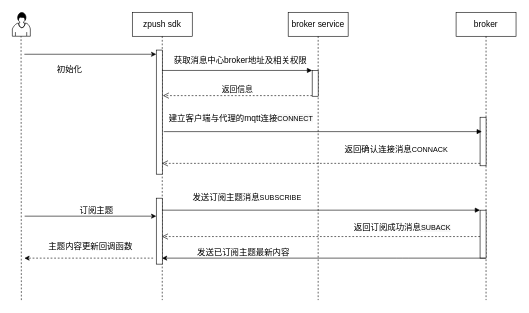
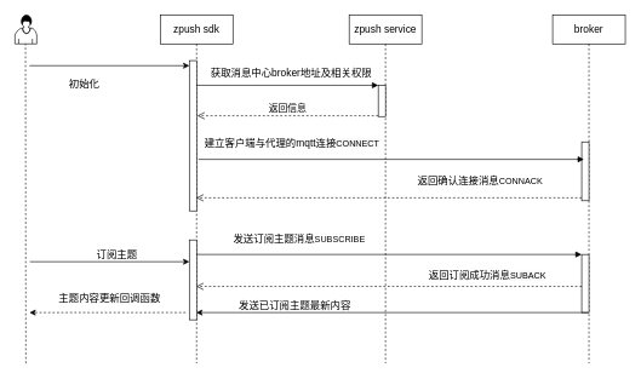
  <mxCell id="0" />
  <mxCell id="1" parent="0" />
- <mxCell id="2" value="&lt;font style=&quot;font-size: 14px&quot;&gt;broker service&lt;/font&gt;" style="shape=umlLifeline;perimeter=lifelinePerimeter;whiteSpace=wrap;html=1;container=1;collapsible=0;recursiveResize=0;outlineConnect=0;" vertex="1" parent="1"><mxGeometry x="480" y="20" width="100" height="480" as="geometry" /></mxCell>
+ <mxCell id="2" value="&lt;font style=&quot;font-size: 14px&quot;&gt;zpush service&lt;/font&gt;" style="shape=umlLifeline;perimeter=lifelinePerimeter;whiteSpace=wrap;html=1;container=1;collapsible=0;recursiveResize=0;outlineConnect=0;" vertex="1" parent="1"><mxGeometry x="480" y="20" width="100" height="480" as="geometry" /></mxCell>
  <mxCell id="3" value="&lt;font style=&quot;font-size: 14px&quot;&gt;broker&lt;/font&gt;" style="shape=umlLifeline;perimeter=lifelinePerimeter;whiteSpace=wrap;html=1;container=1;collapsible=0;recursiveResize=0;outlineConnect=0;" vertex="1" parent="1"><mxGeometry x="760" y="20" width="100" height="480" as="geometry" /></mxCell>
  <mxCell id="4" value="" style="html=1;points=[];perimeter=orthogonalPerimeter;fontSize=14;" vertex="1" parent="3"><mxGeometry x="40" y="175" width="10" height="81" as="geometry" /></mxCell>
  <mxCell id="5" value="" style="shape=mxgraph.bpmn.user_task;html=1;outlineConnect=0;fontSize=14;" vertex="1" parent="1"><mxGeometry x="20" y="20" width="30" height="40" as="geometry" /></mxCell>
  <mxCell id="6" value="&lt;span style=&quot;font-size: 13px ; text-align: left&quot;&gt;返回信息&lt;/span&gt;" style="html=1;verticalAlign=bottom;endArrow=open;dashed=1;endSize=8;fontSize=14;entryX=1.1;entryY=0.309;entryDx=0;entryDy=0;entryPerimeter=0;" edge="1" parent="1"><mxGeometry relative="1" as="geometry"><mxPoint x="520" y="158.963" as="sourcePoint" /><mxPoint x="271" y="158.963" as="targetPoint" /></mxGeometry></mxCell>
  <mxCell id="7" value="" style="endArrow=none;dashed=1;html=1;fontSize=14;" edge="1" parent="1"><mxGeometry width="50" height="50" relative="1" as="geometry"><mxPoint x="35" y="500" as="sourcePoint" /><mxPoint x="34.5" y="60" as="targetPoint" /></mxGeometry></mxCell>
  <mxCell id="8" value="zpush sdk" style="shape=umlLifeline;perimeter=lifelinePerimeter;whiteSpace=wrap;html=1;container=1;collapsible=0;recursiveResize=0;outlineConnect=0;fontSize=14;" vertex="1" parent="1"><mxGeometry x="220" y="20" width="100" height="480" as="geometry" /></mxCell>
  <mxCell id="9" value="" style="html=1;points=[];perimeter=orthogonalPerimeter;fontSize=14;" vertex="1" parent="1"><mxGeometry x="260" y="83" width="10" height="207" as="geometry" /></mxCell>
  <mxCell id="10" value="" style="html=1;points=[];perimeter=orthogonalPerimeter;fontSize=14;" vertex="1" parent="1"><mxGeometry x="520" y="117" width="10" height="43" as="geometry" /></mxCell>
  <mxCell id="11" value="" style="html=1;verticalAlign=bottom;endArrow=block;entryX=0;entryY=0;fontSize=14;" edge="1" target="10" parent="1" source="8"><mxGeometry relative="1" as="geometry"><mxPoint x="450" y="130" as="sourcePoint" /></mxGeometry></mxCell>
  <mxCell id="12" value="获取消息中心broker地址及相关权限" style="text;html=1;align=center;verticalAlign=middle;resizable=0;points=[];autosize=1;fontSize=14;" vertex="1" parent="1"><mxGeometry x="280" y="90" width="240" height="20" as="geometry" /></mxCell>
  <mxCell id="13" value="" style="endArrow=classic;html=1;strokeColor=#000000;fontSize=14;" edge="1" parent="1"><mxGeometry width="50" height="50" relative="1" as="geometry"><mxPoint x="40" y="90" as="sourcePoint" /><mxPoint x="260" y="90" as="targetPoint" /></mxGeometry></mxCell>
  <mxCell id="14" value="初始化" style="text;html=1;align=center;verticalAlign=middle;resizable=0;points=[];autosize=1;fontSize=14;" vertex="1" parent="1"><mxGeometry x="85" y="105" width="60" height="20" as="geometry" /></mxCell>
  <mxCell id="15" value="建立客户端与代理的mqtt连接&lt;span style=&quot;font-family: &amp;#34;verdana&amp;#34; , &amp;#34;arial&amp;#34; , &amp;#34;helvetica&amp;#34; , sans-serif ; font-size: 12px ; background-color: rgb(248 , 248 , 248)&quot;&gt;CONNECT&lt;/span&gt;" style="html=1;verticalAlign=bottom;endArrow=block;entryX=0;entryY=0;fontSize=14;" edge="1" parent="1"><mxGeometry x="-0.519" y="12" relative="1" as="geometry"><mxPoint x="272.5" y="219" as="sourcePoint" /><mxPoint x="803" y="219" as="targetPoint" /><mxPoint as="offset" /></mxGeometry></mxCell>
  <mxCell id="16" value="返回确认连接消息&lt;span style=&quot;font-family: &amp;#34;verdana&amp;#34; , &amp;#34;arial&amp;#34; , &amp;#34;helvetica&amp;#34; , sans-serif ; font-size: 12px&quot;&gt;CONNACK&lt;/span&gt;" style="html=1;verticalAlign=bottom;endArrow=open;dashed=1;endSize=8;exitX=0;exitY=0.95;fontSize=14;" edge="1" source="4" parent="1" target="8"><mxGeometry x="-0.472" y="-12" relative="1" as="geometry"><mxPoint x="730" y="255" as="targetPoint" /><mxPoint as="offset" /></mxGeometry></mxCell>
  <mxCell id="17" value="" style="endArrow=classic;html=1;strokeColor=#000000;fontSize=14;" edge="1" parent="1"><mxGeometry width="50" height="50" relative="1" as="geometry"><mxPoint x="40.5" y="360" as="sourcePoint" /><mxPoint x="260" y="360" as="targetPoint" /></mxGeometry></mxCell>
  <mxCell id="18" value="" style="html=1;points=[];perimeter=orthogonalPerimeter;fontSize=14;" vertex="1" parent="1"><mxGeometry x="260" y="330" width="10" height="110" as="geometry" /></mxCell>
  <mxCell id="19" value="订阅主题" style="text;html=1;align=center;verticalAlign=middle;resizable=0;points=[];autosize=1;fontSize=14;" vertex="1" parent="1"><mxGeometry x="125" y="340" width="70" height="20" as="geometry" /></mxCell>
  <mxCell id="20" value="" style="html=1;points=[];perimeter=orthogonalPerimeter;fontSize=14;" vertex="1" parent="1"><mxGeometry x="800" y="350" width="10" height="80" as="geometry" /></mxCell>
  <mxCell id="21" value="发送订阅主题消息&lt;span style=&quot;font-family: &amp;#34;verdana&amp;#34; , &amp;#34;arial&amp;#34; , &amp;#34;helvetica&amp;#34; , sans-serif ; font-size: 12px&quot;&gt;SUBSCRIBE&lt;/span&gt;" style="html=1;verticalAlign=bottom;endArrow=block;entryX=0;entryY=0;strokeColor=#000000;fontSize=14;" edge="1" target="20" parent="1" source="8"><mxGeometry x="-0.47" y="10" relative="1" as="geometry"><mxPoint x="730" y="350" as="sourcePoint" /><mxPoint as="offset" /></mxGeometry></mxCell>
  <mxCell id="22" value="返回订阅成功消息&lt;span style=&quot;font-family: &amp;#34;verdana&amp;#34; , &amp;#34;arial&amp;#34; , &amp;#34;helvetica&amp;#34; , sans-serif ; font-size: 12px ; background-color: rgb(248 , 248 , 248)&quot;&gt;SUBACK&lt;/span&gt;" style="html=1;verticalAlign=bottom;endArrow=open;dashed=1;endSize=8;exitX=0;exitY=0.95;strokeColor=#000000;fontSize=14;" edge="1" parent="1"><mxGeometry x="-0.51" y="-4" relative="1" as="geometry"><mxPoint x="269.5" y="394" as="targetPoint" /><mxPoint x="800" y="394" as="sourcePoint" /><mxPoint as="offset" /></mxGeometry></mxCell>
  <mxCell id="23" value="" style="endArrow=classic;html=1;strokeColor=#000000;fontSize=14;" edge="1" parent="1" source="3" target="8"><mxGeometry width="50" height="50" relative="1" as="geometry"><mxPoint x="750" y="460" as="sourcePoint" /><mxPoint x="540" y="480" as="targetPoint" /><Array as="points"><mxPoint x="670" y="430" /></Array></mxGeometry></mxCell>
  <mxCell id="24" value="发送已订阅主题最新内容" style="text;html=1;align=center;verticalAlign=middle;resizable=0;points=[];autosize=1;fontSize=14;" vertex="1" parent="1"><mxGeometry x="320" y="410" width="170" height="20" as="geometry" /></mxCell>
  <mxCell id="25" value="" style="endArrow=classic;html=1;strokeColor=#000000;fontSize=14;dashed=1;" edge="1" parent="1"><mxGeometry width="50" height="50" relative="1" as="geometry"><mxPoint x="254.75" y="430" as="sourcePoint" /><mxPoint x="40" y="430" as="targetPoint" /></mxGeometry></mxCell>
  <mxCell id="26" value="主题内容更新回调函数" style="text;html=1;align=center;verticalAlign=middle;resizable=0;points=[];autosize=1;fontSize=14;" vertex="1" parent="1"><mxGeometry x="70" y="400" width="160" height="20" as="geometry" /></mxCell>
